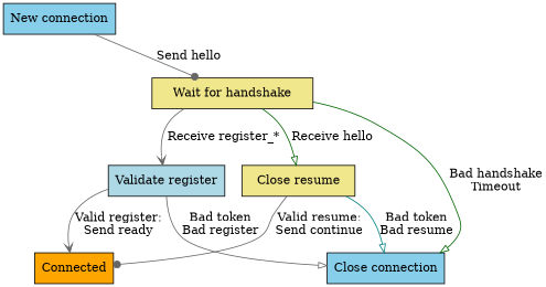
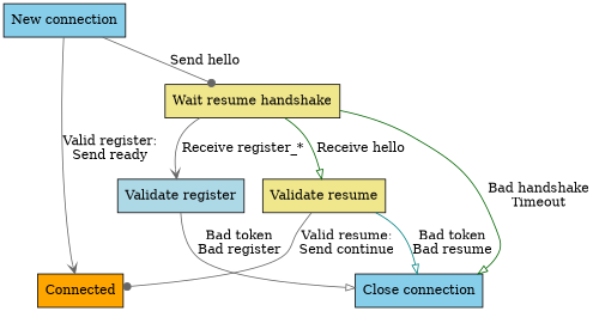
  digraph {
    newrank=true
    node [fillcolor=skyblue shape=box style=filled]
    edge [arrowhead=onormal color=gray40]
    n1 [label="New connection"]
-   n2 [fillcolor=khaki label="Wait for handshake"]
+   n2 [fillcolor=khaki label="Wait resume handshake"]
    n3 [fillcolor=lightblue label="Validate register"]
-   n4 [fillcolor=khaki label="Close resume"]
+   n4 [fillcolor=khaki label="Validate resume"]
    n5 [label="Close connection"]
    n6 [fillcolor=orange label=Connected]
    n1 -> n2 [arrowhead=dot label="Send hello"]
    n2 -> n3 [arrowhead=vee label="Receive register_*"]
    n2 -> n4 [color=darkgreen label="Receive hello"]
    n2 -> n5 [color=darkgreen label="Bad handshake\nTimeout"]
    n3 -> n5 [label="Bad token\nBad register"]
-   n3 -> n6 [arrowhead=vee label="Valid register:\nSend ready"]
+   n1 -> n6 [arrowhead=vee label="Valid register:\nSend ready"]
    n4 -> n5 [color=teal label="Bad token\nBad resume"]
    n4 -> n6 [arrowhead=dot label="Valid resume:\nSend continue"]
  }
